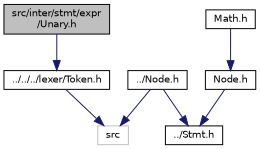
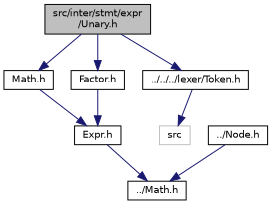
  digraph {
    node [color=black fillcolor=white fontname=Helvetica fontsize=10 shape=record style=filled]
    edge [color=midnightblue fontname=Helvetica fontsize=10 labelfontname=Helvetica labelfontsize=10 style=solid]
    n1 [fillcolor=grey75 fontcolor=black height=0.2 label="src/inter/stmt/expr\l/Unary.h" width=0.4]
    n2 [height=0.2 label="Math.h" width=0.4]
    n3 [height=0.2 label="../../../lexer/Token.h" width=0.4]
-   n5 [height=0.2 label="Node.h" width=0.4]
+   n4 [height=0.2 label="Factor.h" width=0.4]
+   n5 [height=0.2 label="Expr.h" width=0.4]
    n6 [color=grey75 height=0.2 label=src width=0.4]
-   n7 [height=0.2 label="../Stmt.h" width=0.4]
+   n7 [height=0.2 label="../Math.h" width=0.4]
    n8 [height=0.2 label="../Node.h" width=0.4]
+   n1 -> n2
    n1 -> n3
+   n1 -> n4
    n2 -> n5
    n3 -> n6
+   n4 -> n5
    n5 -> n7
-   n8 -> n6
    n8 -> n7
  }
